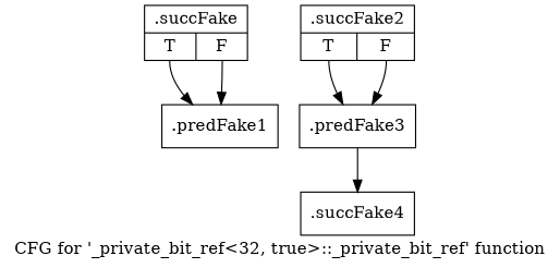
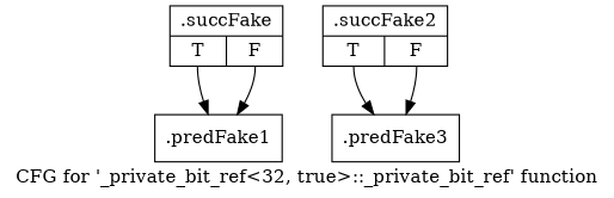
  digraph {
    label="CFG for '_private_bit_ref\<32, true\>::_private_bit_ref' function"
    node [filename="/media/miguel/NewVolume/Linux/Xilinx/Vitis_HLS/2020.2/include/etc/ap_private.h" linenumber=6789 shape=record]
    edge [execusionnum=0 filename="/media/miguel/NewVolume/Linux/Xilinx/Vitis_HLS/2020.2/include/etc/ap_private.h" tailport=s0]
    n1 [label="{.succFake|{<s0>T|<s1>F}}"]
    n2 [label="{.predFake1}"]
    n3 [label="{.succFake2|{<s0>T|<s1>F}}" linenumber=6791]
    n4 [label="{.predFake3}" linenumber=6791]
-   n5 [label="{.succFake4}" linenumber=6793]
    n1 -> n2
    n1 -> n2 [tailport=s1 execusionnum="" filename=""]
    n3 -> n4
    n3 -> n4 [tailport=s1 execusionnum="" filename=""]
-   n4 -> n5 [tailport=""]
  }
